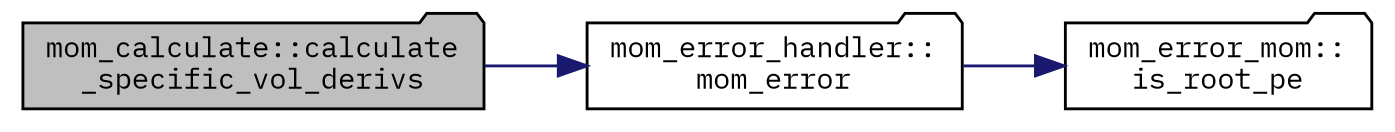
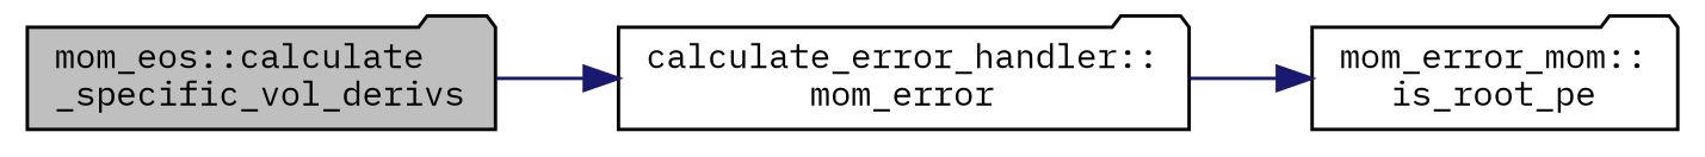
  digraph {
    fontname="IBM Plex Mono"
    rankdir=LR
    node [color=black fillcolor=white fontname="IBM Plex Mono" fontsize=10 shape=folder style=filled]
    edge [color=midnightblue fontname="IBM Plex Mono" fontsize=10 labelfontname=Helvetica labelfontsize=10 style=solid]
-   n1 [fillcolor=grey75 fontcolor=black height=0.2 label="mom_calculate::calculate\l_specific_vol_derivs" width=0.4]
-   n2 [height=0.2 label="mom_error_handler::\lmom_error" width=0.4]
+   n1 [fillcolor=grey75 fontcolor=black height=0.2 label="mom_eos::calculate\l_specific_vol_derivs" width=0.4]
+   n2 [height=0.2 label="calculate_error_handler::\lmom_error" width=0.4]
    n3 [height=0.2 label="mom_error_mom::\lis_root_pe" width=0.4]
    n1 -> n2
    n2 -> n3
  }
